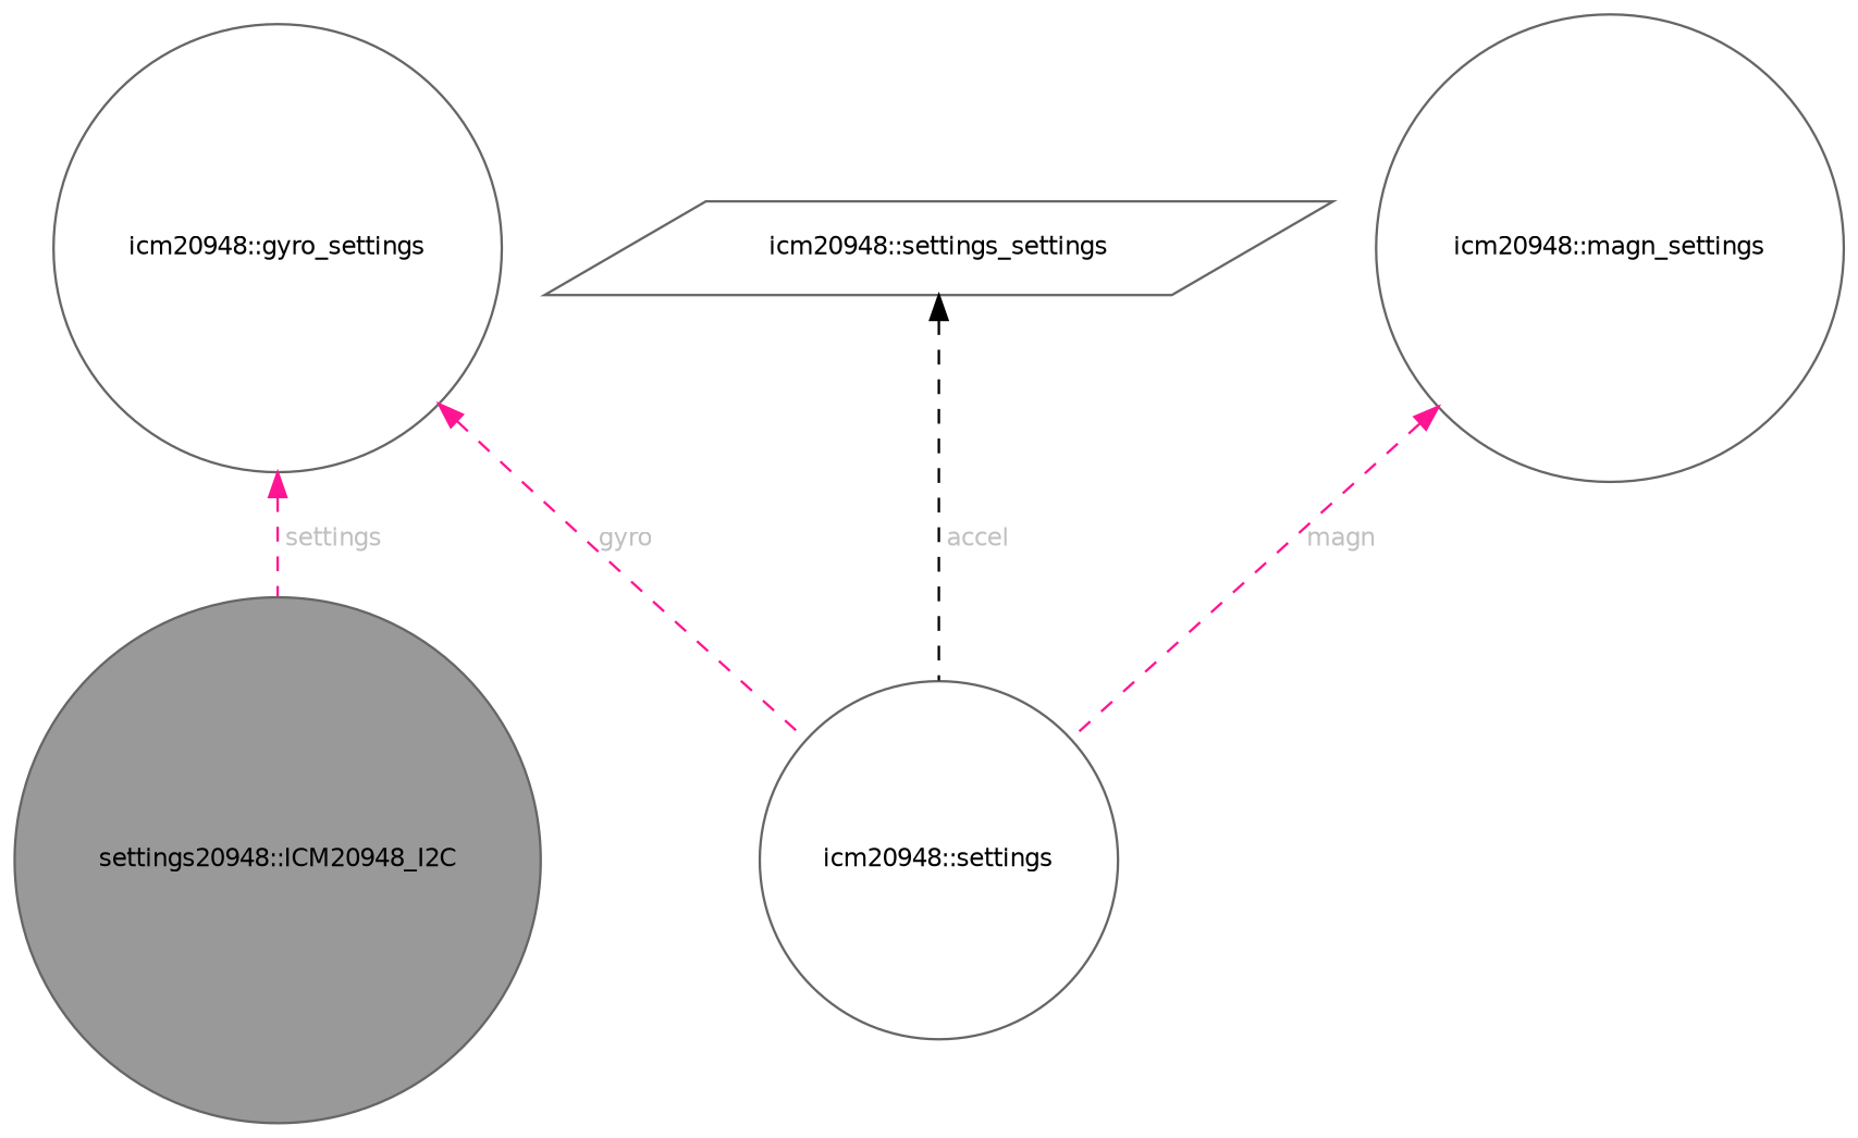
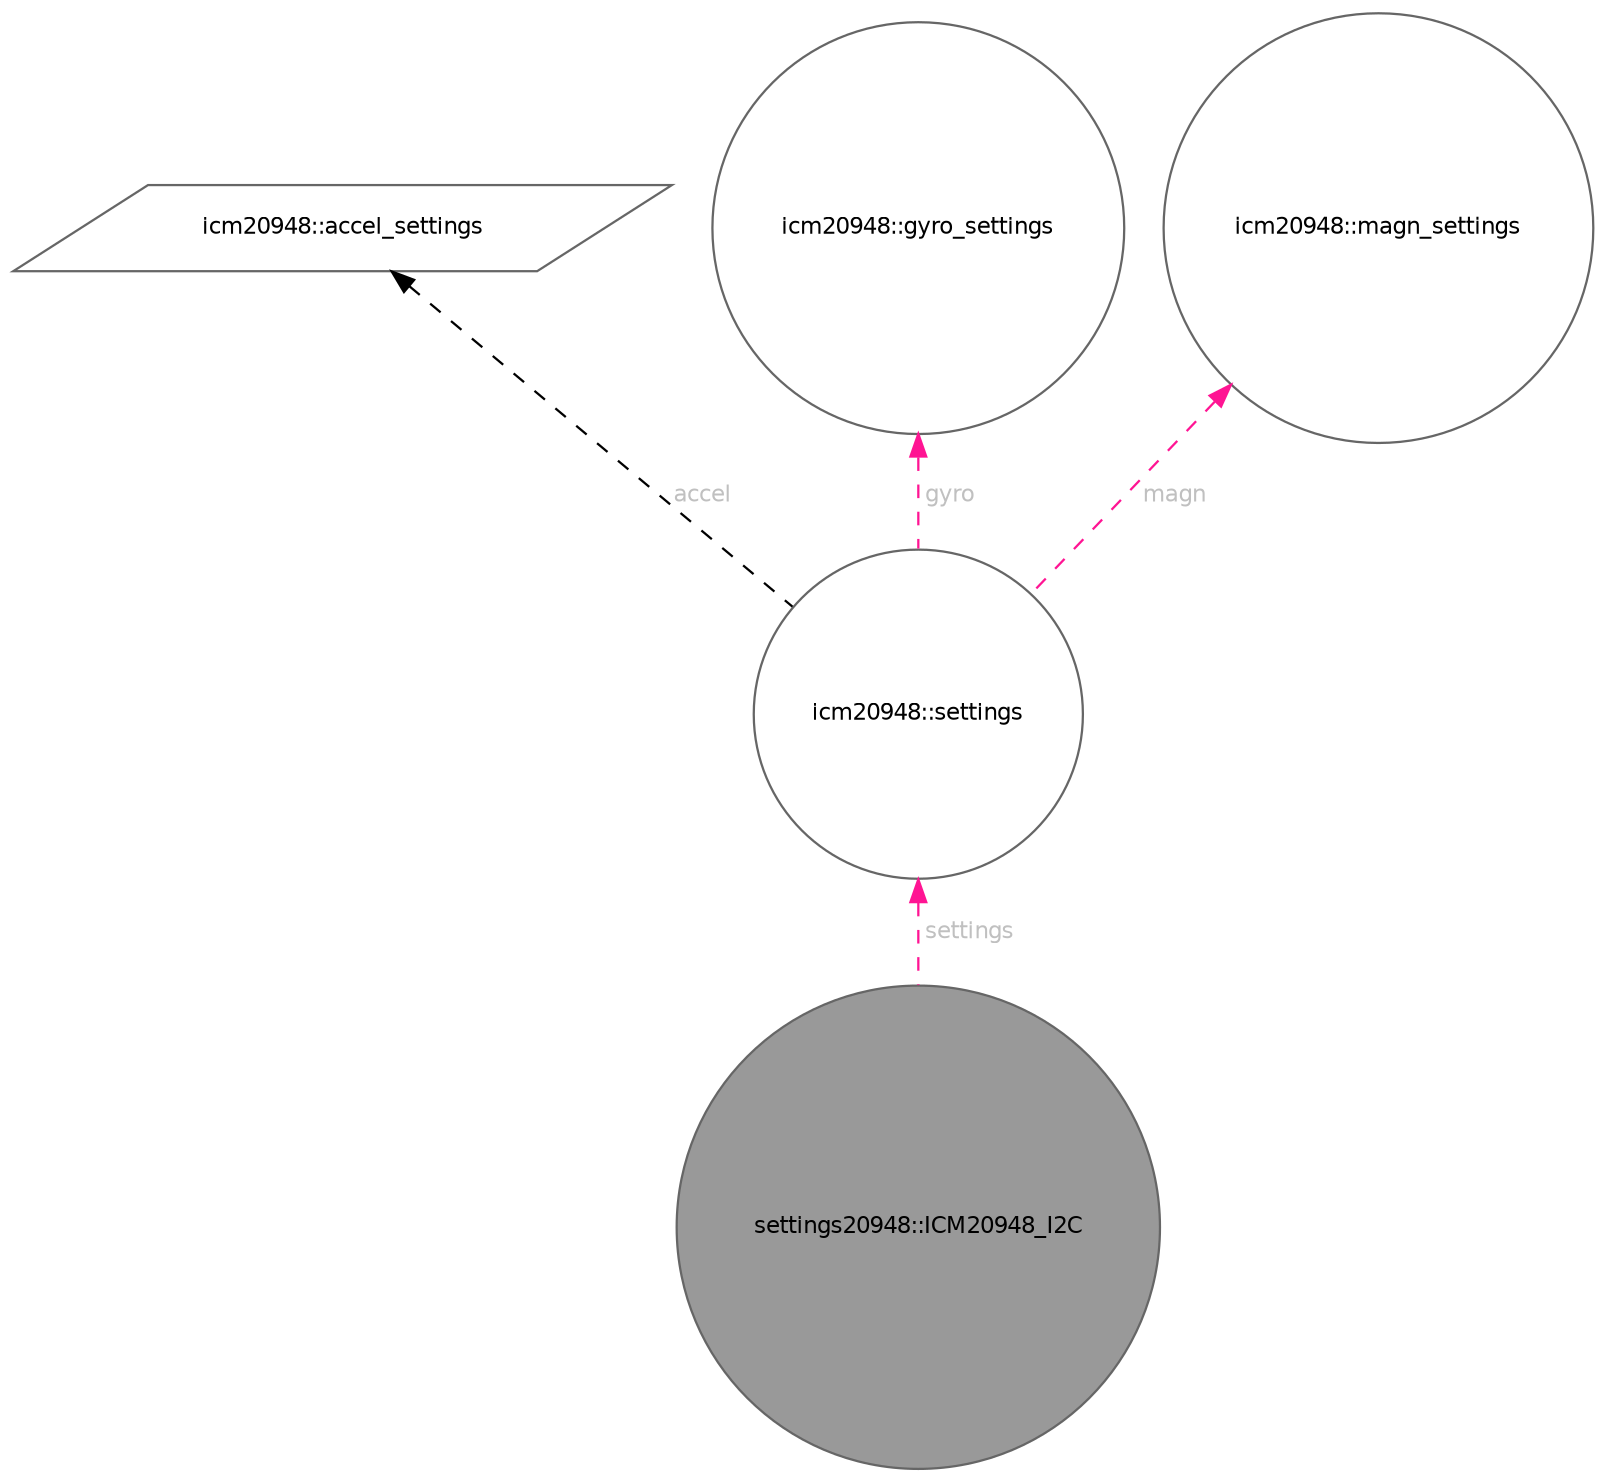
  digraph {
    node [color=gray40 fillcolor=white fontname=Helvetica fontsize=10 shape=circle style=filled]
    edge [color=deeppink dir=back fontcolor=grey fontname=Helvetica fontsize=10 labelfontname=Helvetica labelfontsize=10 style=dashed]
    n1 [fillcolor=grey60 fontcolor=black height=0.2 label="settings20948::ICM20948_I2C" width=0.4]
    n2 [height=0.2 label="icm20948::settings" width=0.4]
-   n3 [height=0.2 label="icm20948::settings_settings" shape=parallelogram width=0.4]
+   n3 [height=0.2 label="icm20948::accel_settings" shape=parallelogram width=0.4]
    n4 [height=0.2 label="icm20948::gyro_settings" width=0.4]
    n5 [height=0.2 label="icm20948::magn_settings" width=0.4]
-   n4 -> n1 [label=" settings"]
+   n2 -> n1 [label=" settings"]
    n3 -> n2 [color=black label=" accel"]
    n4 -> n2 [label=" gyro"]
    n5 -> n2 [label=" magn"]
  }
